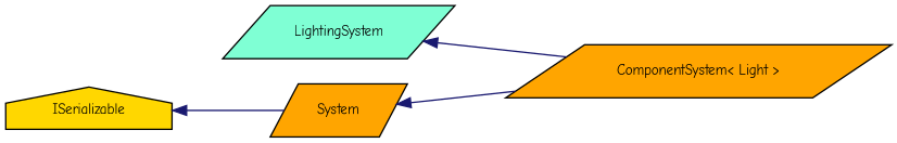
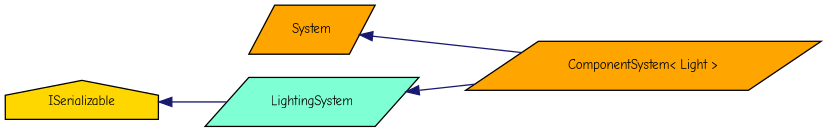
  digraph {
    fontname="Comic Neue"
    rankdir=LR
    node [color=black fillcolor=orange fontname="Comic Neue" fontsize=10 shape=parallelogram style=filled]
    edge [color=midnightblue dir=back fontname="Comic Neue" fontsize=10 labelfontname=Helvetica labelfontsize=10 style=solid]
    n1 [fillcolor=aquamarine fontcolor=black height=0.2 label=LightingSystem width=0.4]
    n2 [height=0.2 label="ComponentSystem\< Light \>" width=0.4]
    n3 [height=0.2 label=System width=0.4]
    n4 [fillcolor=gold height=0.2 label=ISerializable shape=house width=0.4]
    n1 -> n2
    n3 -> n2
-   n4 -> n3
+   n4 -> n1
  }
